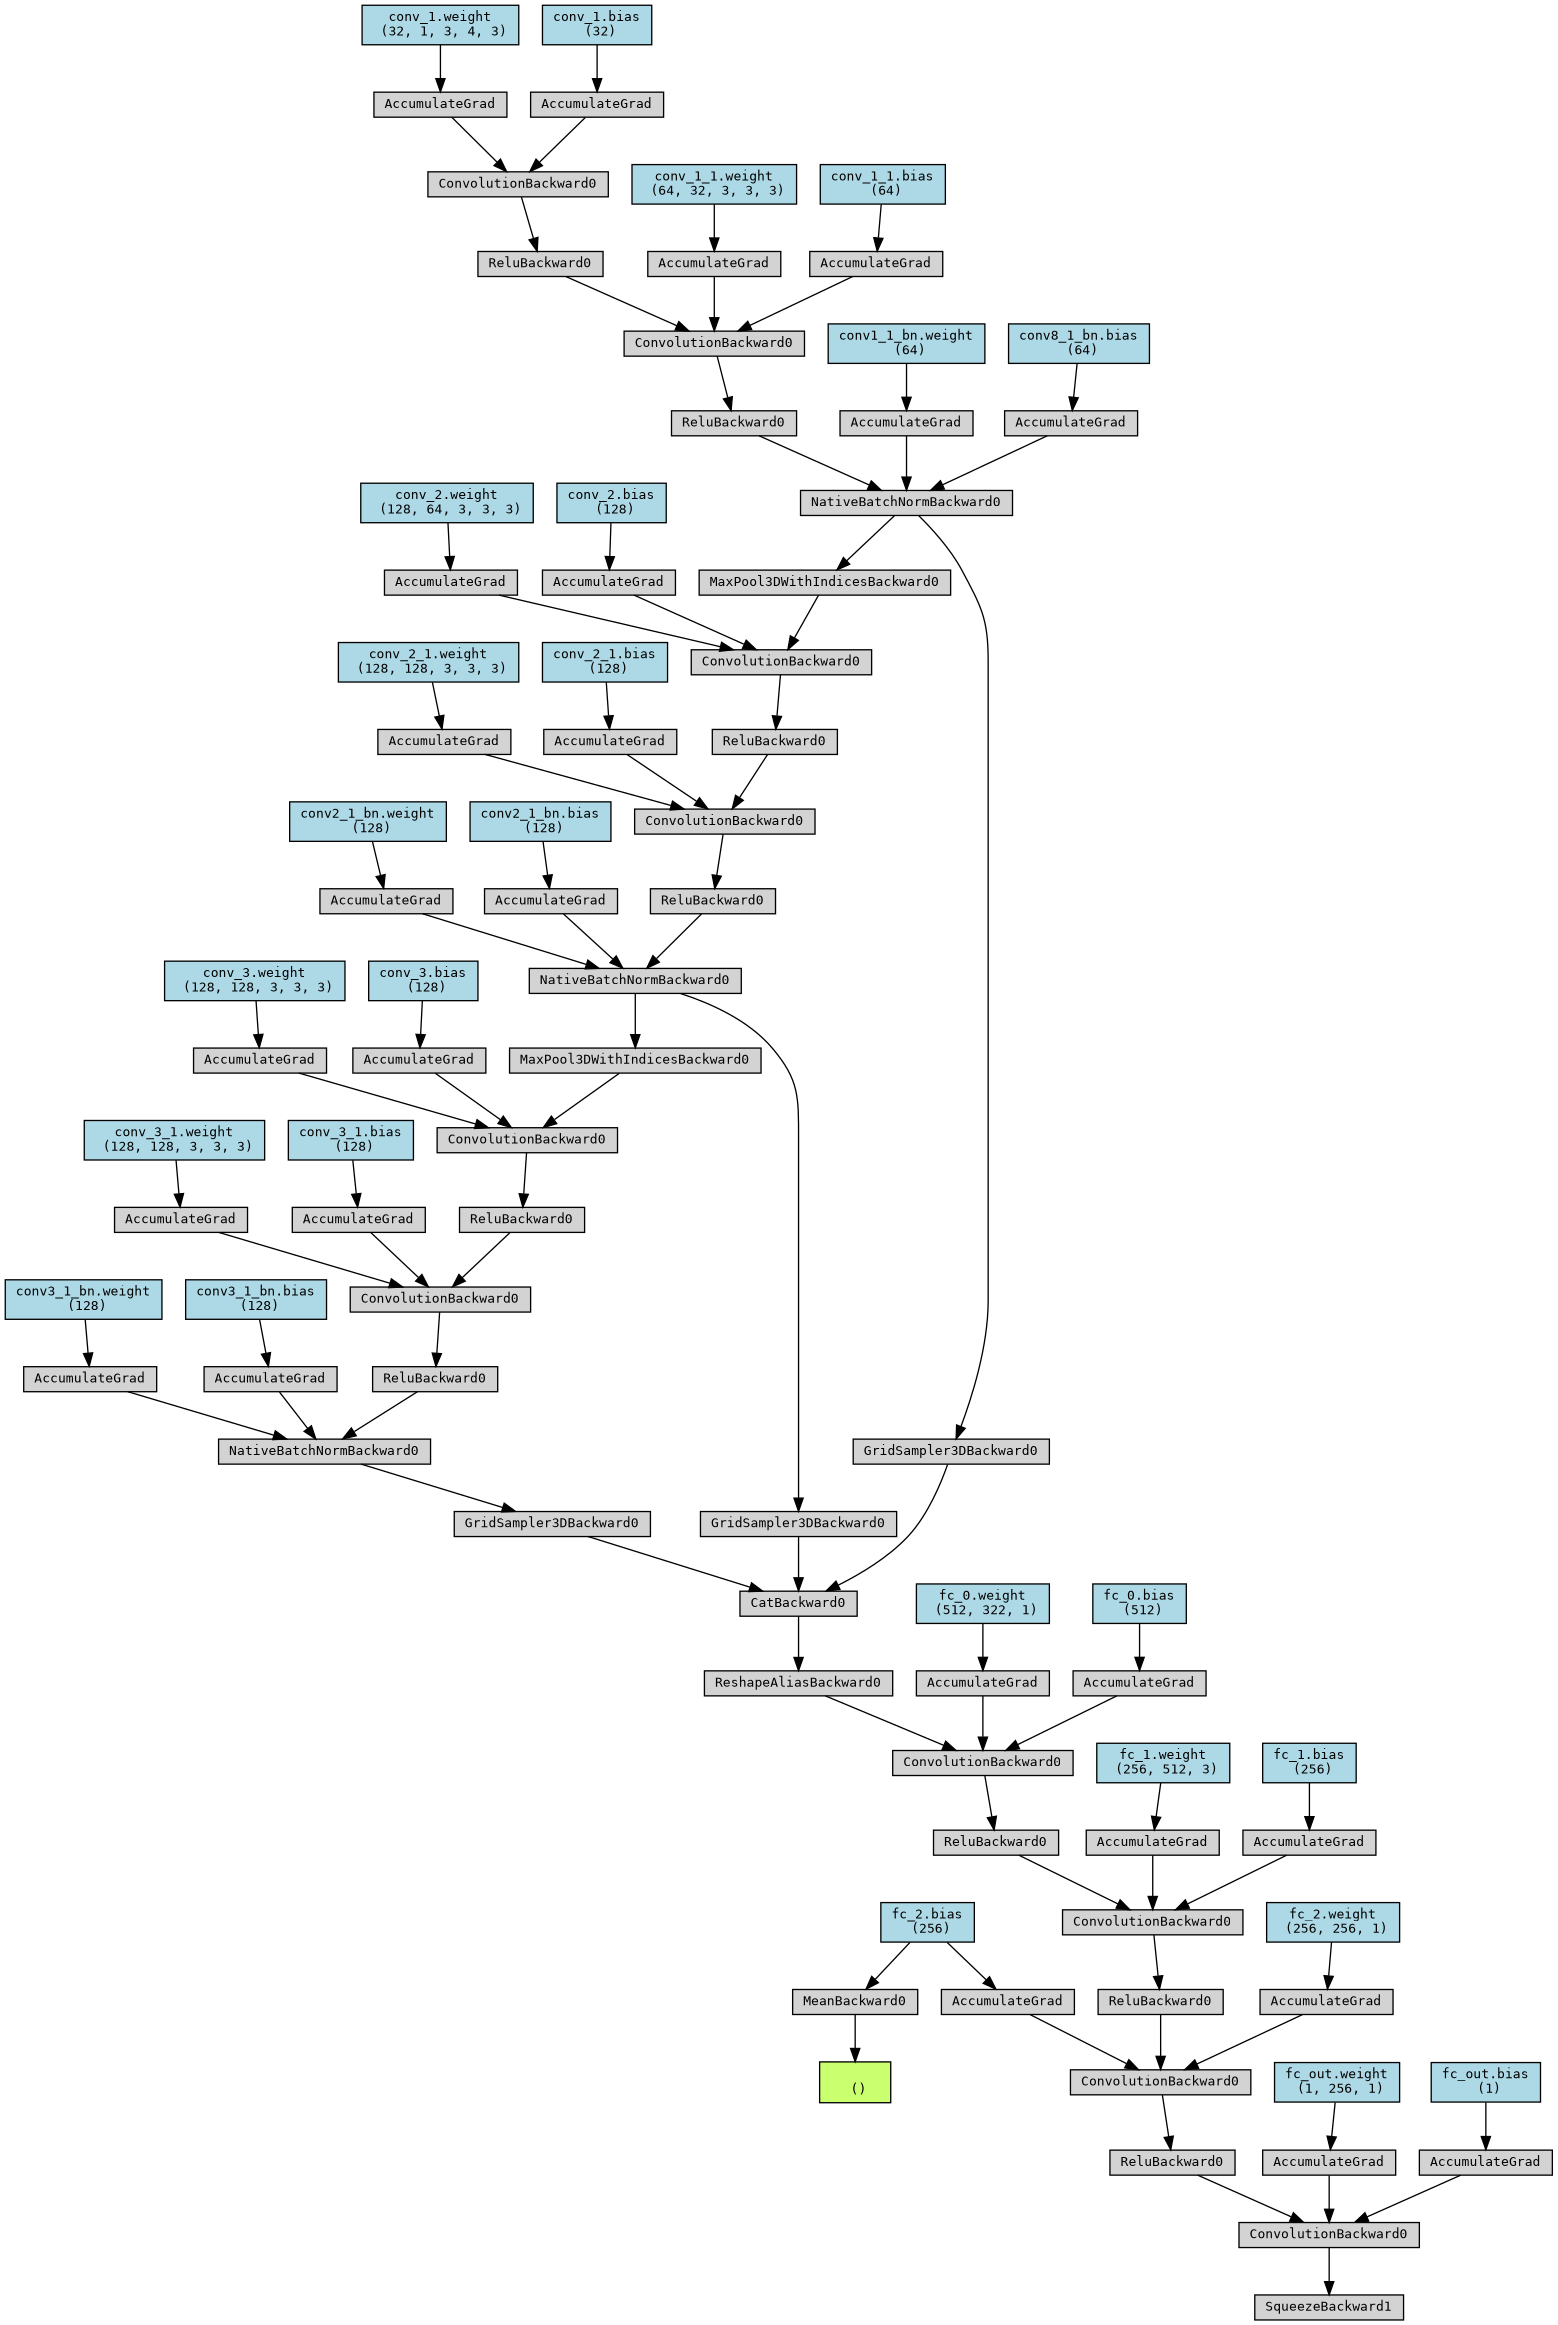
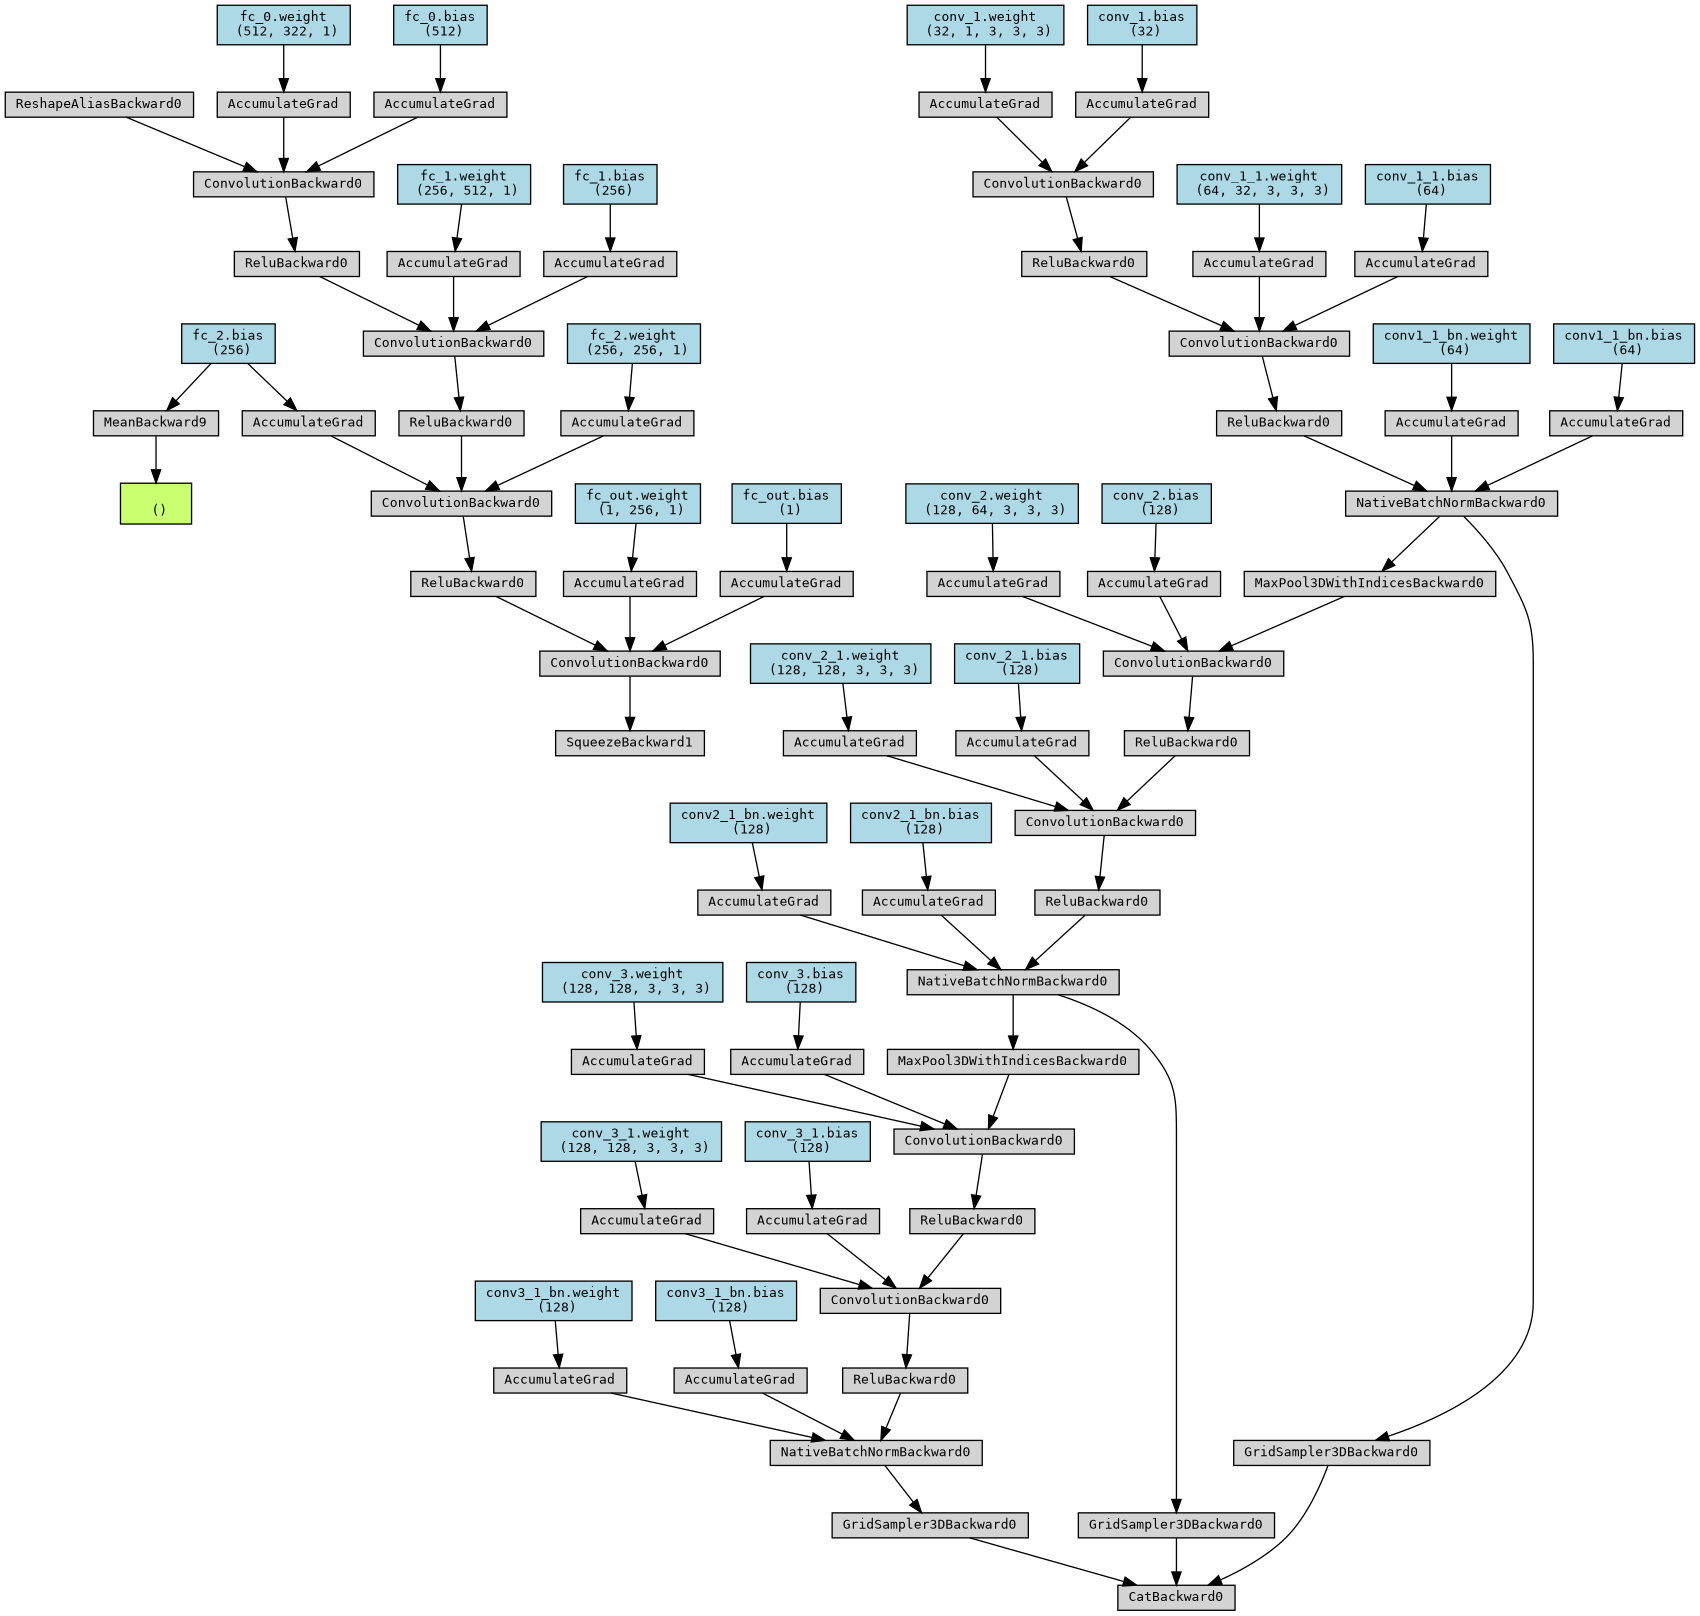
  digraph {
    node [align=left fontname=monospace fontsize=10 ranksep=0.1 shape=box style=filled]
    n1 [fillcolor=darkolivegreen1 height=0.2 label="\n ()"]
-   n2 [height=0.2 label=MeanBackward0]
+   n2 [height=0.2 label=MeanBackward9]
    n3 [height=0.2 label=SqueezeBackward1]
    n4 [height=0.2 label=ConvolutionBackward0]
    n5 [height=0.2 label=ReluBackward0]
    n6 [height=0.2 label=ConvolutionBackward0]
    n7 [height=0.2 label=ReluBackward0]
    n8 [height=0.2 label=ConvolutionBackward0]
    n9 [height=0.2 label=ReluBackward0]
    n10 [height=0.2 label=ConvolutionBackward0]
    n11 [height=0.2 label=ReshapeAliasBackward0]
    n12 [height=0.2 label=CatBackward0]
    n13 [height=0.2 label=GridSampler3DBackward0]
    n14 [height=0.2 label=NativeBatchNormBackward0]
    n15 [height=0.2 label=MaxPool3DWithIndicesBackward0]
    n16 [height=0.2 label=ConvolutionBackward0]
    n17 [height=0.2 label=ReluBackward0]
    n18 [height=0.2 label=ConvolutionBackward0]
    n19 [height=0.2 label=ReluBackward0]
    n20 [height=0.2 label=ConvolutionBackward0]
    n21 [height=0.2 label=AccumulateGrad]
-   n22 [fillcolor=lightblue height=0.2 label="conv_1.weight\n (32, 1, 3, 4, 3)"]
+   n22 [fillcolor=lightblue height=0.2 label="conv_1.weight\n (32, 1, 3, 3, 3)"]
    n23 [height=0.2 label=AccumulateGrad]
    n24 [fillcolor=lightblue height=0.2 label="conv_1.bias\n (32)"]
    n25 [height=0.2 label=AccumulateGrad]
    n26 [fillcolor=lightblue height=0.2 label="conv_1_1.weight\n (64, 32, 3, 3, 3)"]
    n27 [height=0.2 label=AccumulateGrad]
    n28 [fillcolor=lightblue height=0.2 label="conv_1_1.bias\n (64)"]
    n29 [height=0.2 label=AccumulateGrad]
    n30 [fillcolor=lightblue height=0.2 label="conv1_1_bn.weight\n (64)"]
    n31 [height=0.2 label=AccumulateGrad]
-   n32 [fillcolor=lightblue height=0.2 label="conv8_1_bn.bias\n (64)"]
+   n32 [fillcolor=lightblue height=0.2 label="conv1_1_bn.bias\n (64)"]
    n33 [height=0.2 label=GridSampler3DBackward0]
    n34 [height=0.2 label=NativeBatchNormBackward0]
    n35 [height=0.2 label=MaxPool3DWithIndicesBackward0]
    n36 [height=0.2 label=ConvolutionBackward0]
    n37 [height=0.2 label=ReluBackward0]
    n38 [height=0.2 label=ConvolutionBackward0]
    n39 [height=0.2 label=ReluBackward0]
    n40 [height=0.2 label=AccumulateGrad]
    n41 [fillcolor=lightblue height=0.2 label="conv_2.weight\n (128, 64, 3, 3, 3)"]
    n42 [height=0.2 label=AccumulateGrad]
    n43 [fillcolor=lightblue height=0.2 label="conv_2.bias\n (128)"]
    n44 [height=0.2 label=AccumulateGrad]
    n45 [fillcolor=lightblue height=0.2 label="conv_2_1.weight\n (128, 128, 3, 3, 3)"]
    n46 [height=0.2 label=AccumulateGrad]
    n47 [fillcolor=lightblue height=0.2 label="conv_2_1.bias\n (128)"]
    n48 [height=0.2 label=AccumulateGrad]
    n49 [fillcolor=lightblue height=0.2 label="conv2_1_bn.weight\n (128)"]
    n50 [height=0.2 label=AccumulateGrad]
    n51 [fillcolor=lightblue height=0.2 label="conv2_1_bn.bias\n (128)"]
    n52 [height=0.2 label=GridSampler3DBackward0]
    n53 [height=0.2 label=NativeBatchNormBackward0]
    n54 [height=0.2 label=ReluBackward0]
    n55 [height=0.2 label=ConvolutionBackward0]
    n56 [height=0.2 label=ReluBackward0]
    n57 [height=0.2 label=AccumulateGrad]
    n58 [fillcolor=lightblue height=0.2 label="conv_3.weight\n (128, 128, 3, 3, 3)"]
    n59 [height=0.2 label=AccumulateGrad]
    n60 [fillcolor=lightblue height=0.2 label="conv_3.bias\n (128)"]
    n61 [height=0.2 label=AccumulateGrad]
    n62 [fillcolor=lightblue height=0.2 label="conv_3_1.weight\n (128, 128, 3, 3, 3)"]
    n63 [height=0.2 label=AccumulateGrad]
    n64 [fillcolor=lightblue height=0.2 label="conv_3_1.bias\n (128)"]
    n65 [height=0.2 label=AccumulateGrad]
    n66 [fillcolor=lightblue height=0.2 label="conv3_1_bn.weight\n (128)"]
    n67 [height=0.2 label=AccumulateGrad]
    n68 [fillcolor=lightblue height=0.2 label="conv3_1_bn.bias\n (128)"]
    n69 [height=0.2 label=AccumulateGrad]
    n70 [fillcolor=lightblue height=0.2 label="fc_0.weight\n (512, 322, 1)"]
    n71 [height=0.2 label=AccumulateGrad]
    n72 [fillcolor=lightblue height=0.2 label="fc_0.bias\n (512)"]
    n73 [height=0.2 label=AccumulateGrad]
-   n74 [fillcolor=lightblue height=0.2 label="fc_1.weight\n (256, 512, 3)"]
+   n74 [fillcolor=lightblue height=0.2 label="fc_1.weight\n (256, 512, 1)"]
    n75 [height=0.2 label=AccumulateGrad]
    n76 [fillcolor=lightblue height=0.2 label="fc_1.bias\n (256)"]
    n77 [height=0.2 label=AccumulateGrad]
    n78 [fillcolor=lightblue height=0.2 label="fc_2.weight\n (256, 256, 1)"]
    n79 [height=0.2 label=AccumulateGrad]
    n80 [fillcolor=lightblue height=0.2 label="fc_2.bias\n (256)"]
    n81 [height=0.2 label=AccumulateGrad]
    n82 [fillcolor=lightblue height=0.2 label="fc_out.weight\n (1, 256, 1)"]
    n83 [height=0.2 label=AccumulateGrad]
    n84 [fillcolor=lightblue height=0.2 label="fc_out.bias\n (1)"]
    n2 -> n1
    n4 -> n3
    n5 -> n4
    n6 -> n5
    n7 -> n6
    n8 -> n7
    n9 -> n8
    n10 -> n9
    n11 -> n10
-   n12 -> n11
    n13 -> n12
    n14 -> n13
    n14 -> n15
    n15 -> n16
    n16 -> n39
    n17 -> n14
    n18 -> n17
    n19 -> n18
    n20 -> n19
    n21 -> n20
    n22 -> n21
    n23 -> n20
    n24 -> n23
    n25 -> n18
    n26 -> n25
    n27 -> n18
    n28 -> n27
    n29 -> n14
    n30 -> n29
    n31 -> n14
    n32 -> n31
    n33 -> n12
    n34 -> n33
    n34 -> n35
    n35 -> n36
    n36 -> n56
    n37 -> n34
    n38 -> n37
    n39 -> n38
    n40 -> n16
    n41 -> n40
    n42 -> n16
    n43 -> n42
    n44 -> n38
    n45 -> n44
    n46 -> n38
    n47 -> n46
    n48 -> n34
    n49 -> n48
    n50 -> n34
    n51 -> n50
    n52 -> n12
    n53 -> n52
    n54 -> n53
    n55 -> n54
    n56 -> n55
    n57 -> n36
    n58 -> n57
    n59 -> n36
    n60 -> n59
    n61 -> n55
    n62 -> n61
    n63 -> n55
    n64 -> n63
    n65 -> n53
    n66 -> n65
    n67 -> n53
    n68 -> n67
    n69 -> n10
    n70 -> n69
    n71 -> n10
    n72 -> n71
    n73 -> n8
    n74 -> n73
    n75 -> n8
    n76 -> n75
    n77 -> n6
    n78 -> n77
    n79 -> n6
    n80 -> n2
    n80 -> n79
    n81 -> n4
    n82 -> n81
    n83 -> n4
    n84 -> n83
  }
